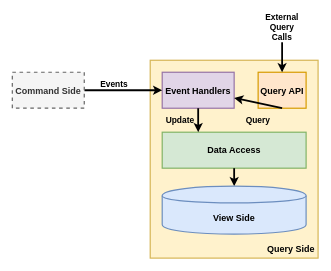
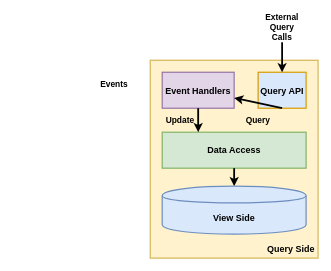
  <mxCell id="0" />
  <mxCell id="1" parent="0" />
  <mxCell id="2" value="" style="rounded=0;whiteSpace=wrap;html=1;strokeWidth=2;fillColor=#fff2cc;strokeColor=#d6b656;" vertex="1" parent="1"><mxGeometry x="250" y="100" width="280" height="330" as="geometry" /></mxCell>
  <mxCell id="3" value="&lt;font style=&quot;font-size: 15px&quot;&gt;&lt;b&gt;Event Handlers&lt;/b&gt;&lt;/font&gt;" style="rounded=0;whiteSpace=wrap;html=1;strokeWidth=2;fillColor=#e1d5e7;strokeColor=#9673a6;" vertex="1" parent="1"><mxGeometry x="270" y="120" width="120" height="60" as="geometry" /></mxCell>
- <mxCell id="4" value="&lt;font style=&quot;font-size: 15px&quot;&gt;&lt;b&gt;Query API&lt;/b&gt;&lt;/font&gt;" style="rounded=0;whiteSpace=wrap;html=1;strokeWidth=2;fillColor=#ffe6cc;strokeColor=#d79b00;" vertex="1" parent="1"><mxGeometry x="430" y="120" width="80" height="60" as="geometry" /></mxCell>
+ <mxCell id="4" value="&lt;font style=&quot;font-size: 15px&quot;&gt;&lt;b&gt;Query API&lt;/b&gt;&lt;/font&gt;" style="rounded=0;whiteSpace=wrap;html=1;strokeWidth=2;fillColor=#dae8fc;strokeColor=#d79b00;" vertex="1" parent="1"><mxGeometry x="430" y="120" width="80" height="60" as="geometry" /></mxCell>
  <mxCell id="5" value="&lt;font style=&quot;font-size: 15px&quot;&gt;&lt;b&gt;Data Access&lt;/b&gt;&lt;/font&gt;" style="rounded=0;whiteSpace=wrap;html=1;strokeWidth=2;fillColor=#d5e8d4;strokeColor=#82b366;" vertex="1" parent="1"><mxGeometry x="270" y="220" width="240" height="60" as="geometry" /></mxCell>
  <mxCell id="6" value="" style="endArrow=classic;html=1;strokeWidth=3;exitX=0.5;exitY=1;exitDx=0;exitDy=0;entryX=0.25;entryY=0;entryDx=0;entryDy=0;" edge="1" parent="1" source="3" target="5"><mxGeometry width="50" height="50" relative="1" as="geometry"><mxPoint x="540" y="280" as="sourcePoint" /><mxPoint x="590" y="230" as="targetPoint" /></mxGeometry></mxCell>
  <mxCell id="7" value="" style="endArrow=classic;html=1;strokeWidth=3;exitX=0.5;exitY=1;exitDx=0;exitDy=0;" edge="1" parent="1" source="4" target="3"><mxGeometry width="50" height="50" relative="1" as="geometry"><mxPoint x="760" y="240" as="sourcePoint" /><mxPoint x="760" y="280" as="targetPoint" /></mxGeometry></mxCell>
  <mxCell id="8" value="" style="endArrow=classic;html=1;strokeWidth=3;exitX=0.5;exitY=1;exitDx=0;exitDy=0;entryX=0.5;entryY=0;entryDx=0;entryDy=0;" edge="1" parent="1" source="5" target="15"><mxGeometry width="50" height="50" relative="1" as="geometry"><mxPoint x="660" y="250" as="sourcePoint" /><mxPoint x="390" y="320" as="targetPoint" /></mxGeometry></mxCell>
  <mxCell id="9" value="&lt;font style=&quot;font-size: 14px&quot;&gt;&lt;b&gt;Update&lt;/b&gt;&lt;/font&gt;" style="text;html=1;strokeColor=none;fillColor=none;align=center;verticalAlign=middle;whiteSpace=wrap;rounded=0;" vertex="1" parent="1"><mxGeometry x="270" y="190" width="60" height="20" as="geometry" /></mxCell>
  <mxCell id="10" value="&lt;font style=&quot;font-size: 14px&quot;&gt;&lt;b&gt;Query&lt;/b&gt;&lt;/font&gt;" style="text;html=1;strokeColor=none;fillColor=none;align=center;verticalAlign=middle;whiteSpace=wrap;rounded=0;" vertex="1" parent="1"><mxGeometry x="400" y="190" width="60" height="20" as="geometry" /></mxCell>
  <mxCell id="11" value="" style="endArrow=classic;html=1;strokeWidth=3;entryX=0.5;entryY=0;entryDx=0;entryDy=0;" edge="1" parent="1" target="4"><mxGeometry width="50" height="50" relative="1" as="geometry"><mxPoint x="470" y="70" as="sourcePoint" /><mxPoint x="590" y="230" as="targetPoint" /></mxGeometry></mxCell>
  <mxCell id="12" value="&lt;font style=&quot;font-size: 14px&quot;&gt;&lt;b&gt;External Query Calls&lt;/b&gt;&lt;/font&gt;" style="text;html=1;strokeColor=none;fillColor=none;align=center;verticalAlign=middle;whiteSpace=wrap;rounded=0;" vertex="1" parent="1"><mxGeometry x="440" y="20" width="60" height="50" as="geometry" /></mxCell>
- <mxCell id="13" value="" style="endArrow=classic;html=1;strokeWidth=3;entryX=0;entryY=0.5;entryDx=0;entryDy=0;exitX=1;exitY=0.5;exitDx=0;exitDy=0;" edge="1" parent="1" source="16" target="3"><mxGeometry width="50" height="50" relative="1" as="geometry"><mxPoint x="190" y="150" as="sourcePoint" /><mxPoint x="590" y="230" as="targetPoint" /></mxGeometry></mxCell>
  <mxCell id="14" value="&lt;font style=&quot;font-size: 14px&quot;&gt;&lt;b&gt;Events&lt;/b&gt;&lt;/font&gt;" style="text;html=1;strokeColor=none;fillColor=none;align=center;verticalAlign=middle;whiteSpace=wrap;rounded=0;" vertex="1" parent="1"><mxGeometry x="160" y="130" width="60" height="20" as="geometry" /></mxCell>
  <mxCell id="15" value="&lt;font style=&quot;font-size: 15px&quot;&gt;&lt;b&gt;View Side&lt;/b&gt;&lt;/font&gt;" style="shape=cylinder;whiteSpace=wrap;html=1;boundedLbl=1;backgroundOutline=1;strokeWidth=2;fillColor=#dae8fc;strokeColor=#6c8ebf;" vertex="1" parent="1"><mxGeometry x="270" y="310" width="240" height="80" as="geometry" /></mxCell>
- <mxCell id="16" value="&lt;font style=&quot;font-size: 15px&quot;&gt;&lt;b&gt;Command Side&lt;/b&gt;&lt;/font&gt;" style="rounded=0;whiteSpace=wrap;html=1;strokeWidth=2;fillColor=#f5f5f5;strokeColor=#666666;fontColor=#333333;dashed=1;" vertex="1" parent="1"><mxGeometry x="20" y="120" width="120" height="60" as="geometry" /></mxCell>
  <mxCell id="17" value="&lt;font style=&quot;font-size: 15px&quot;&gt;&lt;b&gt;Query Side&lt;/b&gt;&lt;/font&gt;" style="text;html=1;strokeColor=none;fillColor=none;align=center;verticalAlign=middle;whiteSpace=wrap;rounded=0;dashed=1;" vertex="1" parent="1"><mxGeometry x="440" y="400" width="90" height="30" as="geometry" /></mxCell>
